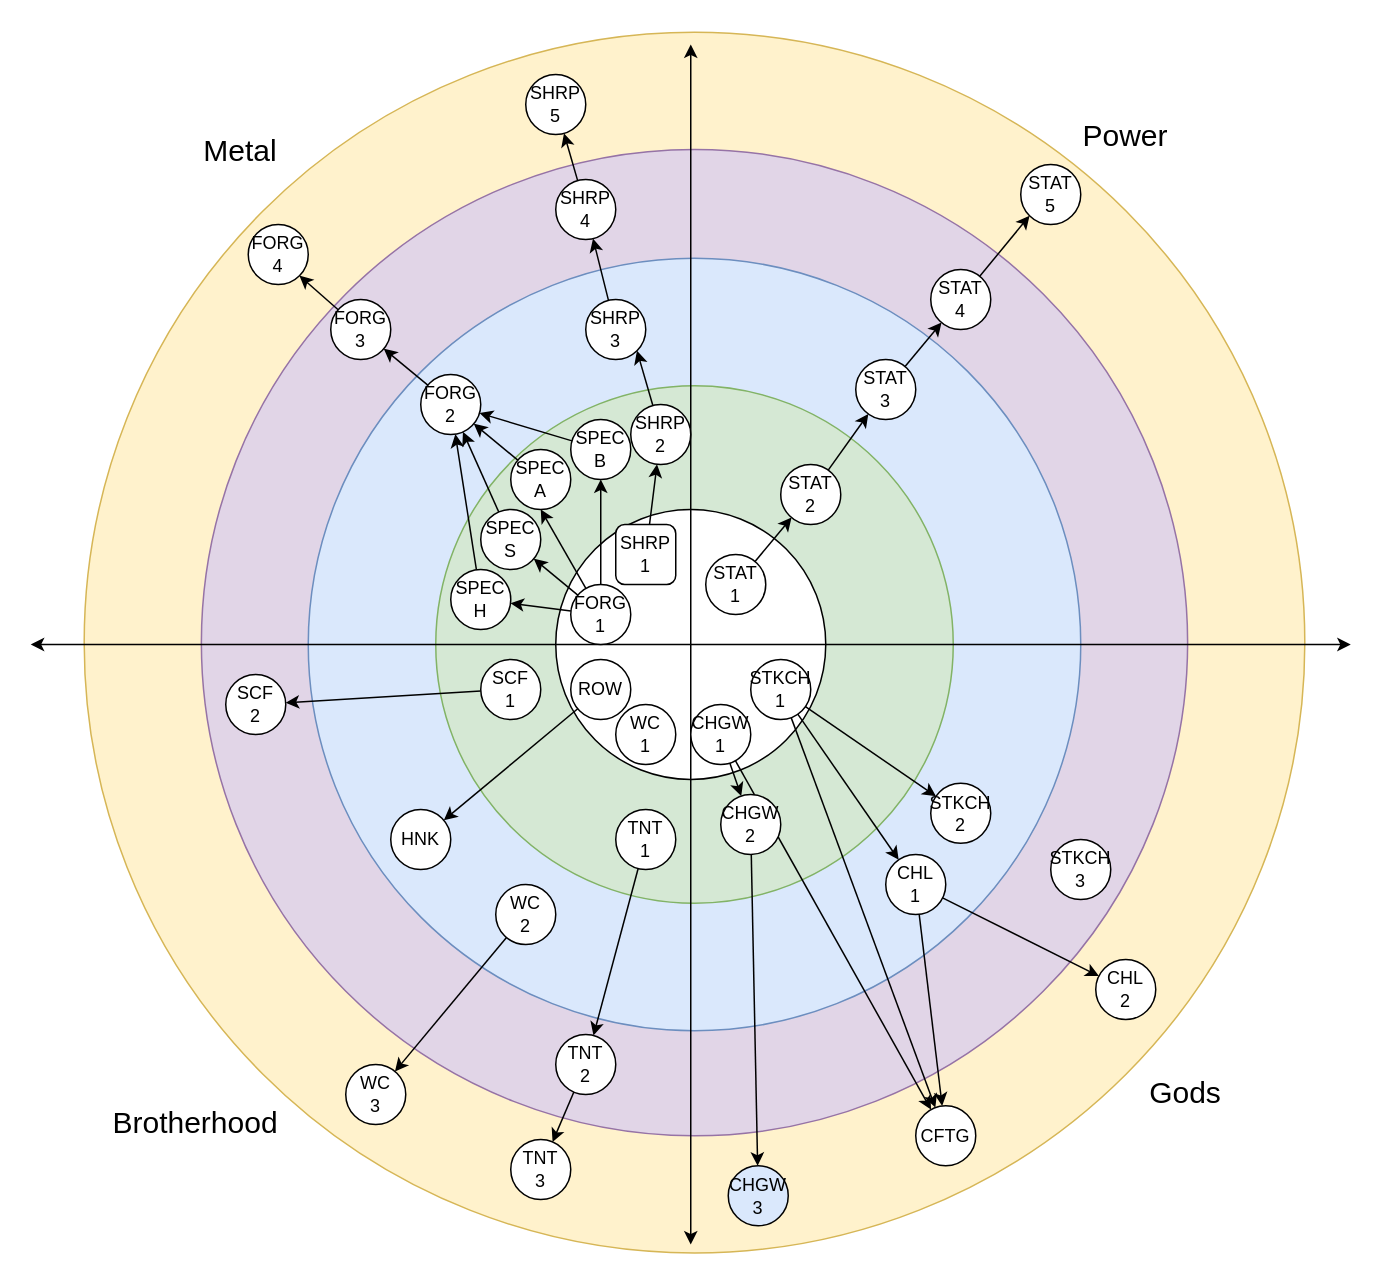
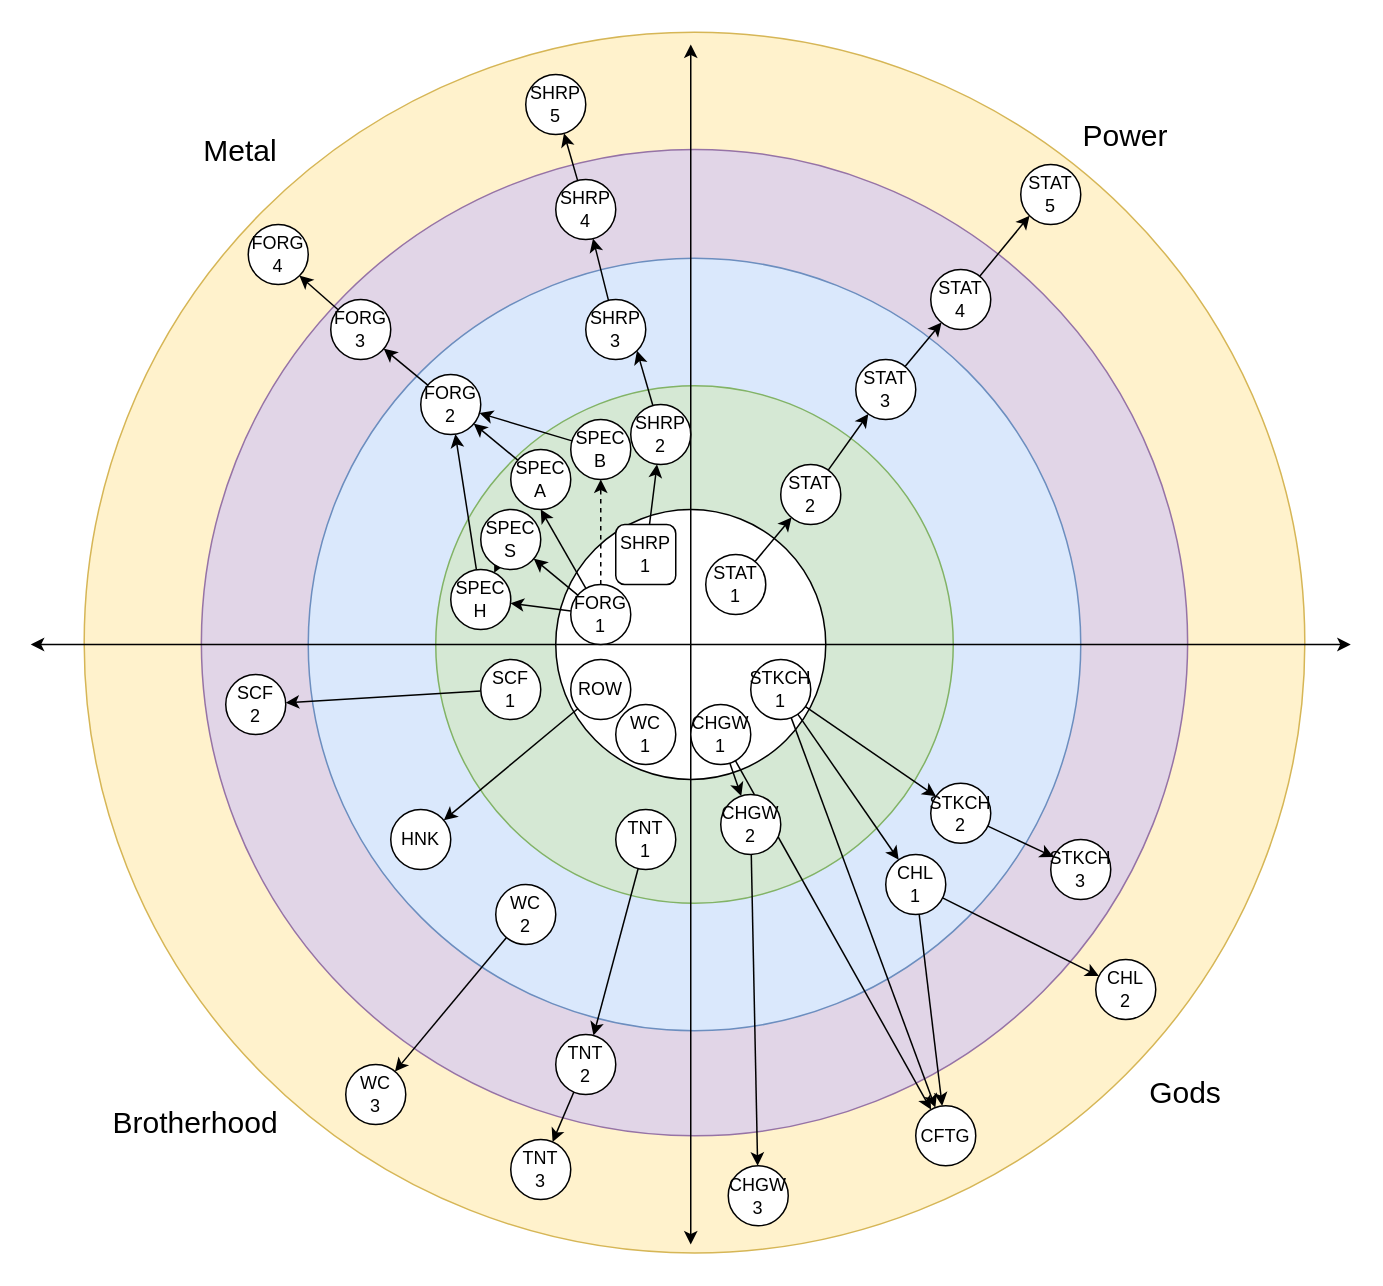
  <mxCell id="0" />
  <mxCell id="1" parent="0" />
  <mxCell id="2" value="" style="ellipse;whiteSpace=wrap;html=1;aspect=fixed;fillColor=#fff2cc;strokeColor=#d6b656;" vertex="1" parent="1"><mxGeometry x="55.63" y="20.88" width="813.75" height="813.75" as="geometry" /></mxCell>
  <mxCell id="3" value="" style="ellipse;whiteSpace=wrap;html=1;aspect=fixed;fillColor=#e1d5e7;strokeColor=#9673a6;" vertex="1" parent="1"><mxGeometry x="133.75" y="99" width="657.5" height="657.5" as="geometry" /></mxCell>
  <mxCell id="4" value="" style="ellipse;whiteSpace=wrap;html=1;aspect=fixed;fillColor=#dae8fc;strokeColor=#6c8ebf;" vertex="1" parent="1"><mxGeometry x="205" y="171.5" width="515" height="515" as="geometry" /></mxCell>
  <mxCell id="5" value="" style="ellipse;whiteSpace=wrap;html=1;aspect=fixed;fillColor=#d5e8d4;strokeColor=#82b366;" vertex="1" parent="1"><mxGeometry x="290" y="256.5" width="345" height="345" as="geometry" /></mxCell>
  <mxCell id="6" value="" style="ellipse;whiteSpace=wrap;html=1;aspect=fixed;" vertex="1" parent="1"><mxGeometry x="370" y="339" width="180" height="180" as="geometry" /></mxCell>
  <mxCell id="7" value="" style="endArrow=classic;html=1;" edge="1" parent="1"><mxGeometry width="50" height="50" relative="1" as="geometry"><mxPoint x="460" y="429" as="sourcePoint" /><mxPoint x="460" y="29" as="targetPoint" /></mxGeometry></mxCell>
  <mxCell id="8" value="" style="endArrow=classic;html=1;" edge="1" parent="1"><mxGeometry width="50" height="50" relative="1" as="geometry"><mxPoint x="460" y="429" as="sourcePoint" /><mxPoint x="900" y="429" as="targetPoint" /></mxGeometry></mxCell>
  <mxCell id="9" value="" style="endArrow=classic;html=1;" edge="1" parent="1"><mxGeometry width="50" height="50" relative="1" as="geometry"><mxPoint x="460" y="429" as="sourcePoint" /><mxPoint x="460" y="829" as="targetPoint" /></mxGeometry></mxCell>
  <mxCell id="10" value="" style="endArrow=classic;html=1;" edge="1" parent="1"><mxGeometry width="50" height="50" relative="1" as="geometry"><mxPoint x="460" y="429" as="sourcePoint" /><mxPoint x="20" y="429" as="targetPoint" /></mxGeometry></mxCell>
  <mxCell id="11" value="" style="endArrow=classic;html=1;" edge="1" parent="1" target="6"><mxGeometry width="50" height="50" relative="1" as="geometry"><mxPoint x="460" y="429" as="sourcePoint" /><mxPoint x="460" y="829" as="targetPoint" /></mxGeometry></mxCell>
  <mxCell id="12" value="Metal" style="text;html=1;strokeColor=none;fillColor=none;align=center;verticalAlign=middle;whiteSpace=wrap;rounded=0;fontSize=20;" vertex="1" parent="1"><mxGeometry x="120" y="69" width="80" height="60" as="geometry" /></mxCell>
  <mxCell id="13" value="Power" style="text;html=1;strokeColor=none;fillColor=none;align=center;verticalAlign=middle;whiteSpace=wrap;rounded=0;fontSize=20;" vertex="1" parent="1"><mxGeometry x="730" y="79" width="40" height="20" as="geometry" /></mxCell>
  <mxCell id="14" value="Brotherhood" style="text;html=1;strokeColor=none;fillColor=none;align=center;verticalAlign=middle;whiteSpace=wrap;rounded=0;fontSize=20;" vertex="1" parent="1"><mxGeometry x="110" y="736.5" width="40" height="20" as="geometry" /></mxCell>
  <mxCell id="15" value="Gods" style="text;html=1;strokeColor=none;fillColor=none;align=center;verticalAlign=middle;whiteSpace=wrap;rounded=0;fontSize=20;" vertex="1" parent="1"><mxGeometry x="770" y="716.5" width="40" height="20" as="geometry" /></mxCell>
  <mxCell id="16" style="edgeStyle=none;rounded=0;orthogonalLoop=1;jettySize=auto;html=1;" edge="1" parent="1" source="17" target="19"><mxGeometry relative="1" as="geometry" /></mxCell>
  <mxCell id="17" value="STAT&lt;br&gt;1" style="ellipse;whiteSpace=wrap;html=1;aspect=fixed;" vertex="1" parent="1"><mxGeometry x="470" y="369" width="40" height="40" as="geometry" /></mxCell>
  <mxCell id="18" style="edgeStyle=none;rounded=0;orthogonalLoop=1;jettySize=auto;html=1;" edge="1" parent="1" source="19" target="21"><mxGeometry relative="1" as="geometry" /></mxCell>
  <mxCell id="19" value="STAT&lt;br&gt;2" style="ellipse;whiteSpace=wrap;html=1;aspect=fixed;" vertex="1" parent="1"><mxGeometry x="520" y="309" width="40" height="40" as="geometry" /></mxCell>
  <mxCell id="20" style="edgeStyle=none;rounded=0;orthogonalLoop=1;jettySize=auto;html=1;" edge="1" parent="1" source="21" target="23"><mxGeometry relative="1" as="geometry" /></mxCell>
  <mxCell id="21" value="STAT&lt;br&gt;3" style="ellipse;whiteSpace=wrap;html=1;aspect=fixed;" vertex="1" parent="1"><mxGeometry x="570" y="239" width="40" height="40" as="geometry" /></mxCell>
  <mxCell id="22" style="edgeStyle=none;rounded=0;orthogonalLoop=1;jettySize=auto;html=1;entryX=0;entryY=1;entryDx=0;entryDy=0;" edge="1" parent="1" source="23" target="24"><mxGeometry relative="1" as="geometry" /></mxCell>
  <mxCell id="23" value="STAT&lt;br&gt;4" style="ellipse;whiteSpace=wrap;html=1;aspect=fixed;" vertex="1" parent="1"><mxGeometry x="620" y="179" width="40" height="40" as="geometry" /></mxCell>
  <mxCell id="24" value="STAT&lt;br&gt;5" style="ellipse;whiteSpace=wrap;html=1;aspect=fixed;" vertex="1" parent="1"><mxGeometry x="680" y="109" width="40" height="40" as="geometry" /></mxCell>
  <mxCell id="25" style="edgeStyle=none;rounded=0;orthogonalLoop=1;jettySize=auto;html=1;entryX=0.5;entryY=1;entryDx=0;entryDy=0;" edge="1" parent="1" source="29" target="33"><mxGeometry relative="1" as="geometry" /></mxCell>
  <mxCell id="26" style="edgeStyle=none;rounded=0;orthogonalLoop=1;jettySize=auto;html=1;" edge="1" parent="1" source="29" target="31"><mxGeometry relative="1" as="geometry" /></mxCell>
  <mxCell id="27" style="edgeStyle=none;rounded=0;orthogonalLoop=1;jettySize=auto;html=1;" edge="1" parent="1" source="29" target="35"><mxGeometry relative="1" as="geometry" /></mxCell>
- <mxCell id="28" style="edgeStyle=none;rounded=0;orthogonalLoop=1;jettySize=auto;html=1;" edge="1" parent="1" source="29" target="39"><mxGeometry relative="1" as="geometry" /></mxCell>
+ <mxCell id="28" style="edgeStyle=none;rounded=0;orthogonalLoop=1;jettySize=auto;html=1;dashed=1;" edge="1" parent="1" source="29" target="39"><mxGeometry relative="1" as="geometry" /></mxCell>
  <mxCell id="29" value="FORG&lt;br&gt;1" style="ellipse;whiteSpace=wrap;html=1;aspect=fixed;" vertex="1" parent="1"><mxGeometry x="380" y="389" width="40" height="40" as="geometry" /></mxCell>
- <mxCell id="30" style="edgeStyle=none;rounded=0;orthogonalLoop=1;jettySize=auto;html=1;" edge="1" parent="1" source="31" target="37"><mxGeometry relative="1" as="geometry" /></mxCell>
+ <mxCell id="30" style="edgeStyle=none;rounded=0;orthogonalLoop=1;jettySize=auto;html=1;" edge="1" parent="1" source="31" target="35"><mxGeometry relative="1" as="geometry" /></mxCell>
  <mxCell id="31" value="SPEC&lt;br&gt;S" style="ellipse;whiteSpace=wrap;html=1;aspect=fixed;" vertex="1" parent="1"><mxGeometry x="320" y="339" width="40" height="40" as="geometry" /></mxCell>
  <mxCell id="32" style="edgeStyle=none;rounded=0;orthogonalLoop=1;jettySize=auto;html=1;" edge="1" parent="1" source="33" target="37"><mxGeometry relative="1" as="geometry" /></mxCell>
  <mxCell id="33" value="SPEC&lt;br&gt;A" style="ellipse;whiteSpace=wrap;html=1;aspect=fixed;" vertex="1" parent="1"><mxGeometry x="340" y="299" width="40" height="40" as="geometry" /></mxCell>
  <mxCell id="34" style="edgeStyle=none;rounded=0;orthogonalLoop=1;jettySize=auto;html=1;" edge="1" parent="1" source="35" target="37"><mxGeometry relative="1" as="geometry" /></mxCell>
  <mxCell id="35" value="SPEC&lt;br&gt;H" style="ellipse;whiteSpace=wrap;html=1;aspect=fixed;" vertex="1" parent="1"><mxGeometry x="300" y="379" width="40" height="40" as="geometry" /></mxCell>
  <mxCell id="36" style="edgeStyle=none;rounded=0;orthogonalLoop=1;jettySize=auto;html=1;fontSize=20;" edge="1" parent="1" source="37" target="45"><mxGeometry relative="1" as="geometry" /></mxCell>
  <mxCell id="37" value="FORG&lt;br&gt;2" style="ellipse;whiteSpace=wrap;html=1;aspect=fixed;" vertex="1" parent="1"><mxGeometry x="280" y="249" width="40" height="40" as="geometry" /></mxCell>
  <mxCell id="38" style="edgeStyle=none;rounded=0;orthogonalLoop=1;jettySize=auto;html=1;" edge="1" parent="1" source="39" target="37"><mxGeometry relative="1" as="geometry" /></mxCell>
  <mxCell id="39" value="SPEC&lt;br&gt;B" style="ellipse;whiteSpace=wrap;html=1;aspect=fixed;" vertex="1" parent="1"><mxGeometry x="380" y="279" width="40" height="40" as="geometry" /></mxCell>
  <mxCell id="40" style="edgeStyle=none;rounded=0;orthogonalLoop=1;jettySize=auto;html=1;fontSize=20;" edge="1" parent="1" source="41" target="43"><mxGeometry relative="1" as="geometry" /></mxCell>
  <mxCell id="41" value="SHRP&lt;br&gt;1" style="whiteSpace=wrap;html=1;aspect=fixed;rounded=1;" vertex="1" parent="1"><mxGeometry x="410" y="349" width="40" height="40" as="geometry" /></mxCell>
  <mxCell id="42" style="edgeStyle=none;rounded=0;orthogonalLoop=1;jettySize=auto;html=1;entryX=1;entryY=1;entryDx=0;entryDy=0;fontSize=20;" edge="1" parent="1" source="43" target="48"><mxGeometry relative="1" as="geometry" /></mxCell>
  <mxCell id="43" value="SHRP&lt;br&gt;2" style="ellipse;whiteSpace=wrap;html=1;aspect=fixed;" vertex="1" parent="1"><mxGeometry x="420" y="269" width="40" height="40" as="geometry" /></mxCell>
  <mxCell id="44" style="edgeStyle=none;rounded=0;orthogonalLoop=1;jettySize=auto;html=1;entryX=1;entryY=1;entryDx=0;entryDy=0;fontSize=20;" edge="1" parent="1" source="45" target="46"><mxGeometry relative="1" as="geometry" /></mxCell>
  <mxCell id="45" value="FORG&lt;br&gt;3" style="ellipse;whiteSpace=wrap;html=1;aspect=fixed;" vertex="1" parent="1"><mxGeometry x="220" y="199" width="40" height="40" as="geometry" /></mxCell>
  <mxCell id="46" value="FORG&lt;br&gt;4" style="ellipse;whiteSpace=wrap;html=1;aspect=fixed;" vertex="1" parent="1"><mxGeometry x="165" y="149" width="40" height="40" as="geometry" /></mxCell>
  <mxCell id="47" style="edgeStyle=none;rounded=0;orthogonalLoop=1;jettySize=auto;html=1;fontSize=20;" edge="1" parent="1" source="48" target="50"><mxGeometry relative="1" as="geometry" /></mxCell>
  <mxCell id="48" value="SHRP&lt;br&gt;3" style="ellipse;whiteSpace=wrap;html=1;aspect=fixed;" vertex="1" parent="1"><mxGeometry x="390" y="199" width="40" height="40" as="geometry" /></mxCell>
  <mxCell id="49" style="edgeStyle=none;rounded=0;orthogonalLoop=1;jettySize=auto;html=1;fontSize=20;" edge="1" parent="1" source="50" target="51"><mxGeometry relative="1" as="geometry" /></mxCell>
  <mxCell id="50" value="SHRP&lt;br&gt;4" style="ellipse;whiteSpace=wrap;html=1;aspect=fixed;" vertex="1" parent="1"><mxGeometry x="370" y="119" width="40" height="40" as="geometry" /></mxCell>
  <mxCell id="51" value="SHRP&lt;br&gt;5" style="ellipse;whiteSpace=wrap;html=1;aspect=fixed;" vertex="1" parent="1"><mxGeometry x="350" y="49" width="40" height="40" as="geometry" /></mxCell>
  <mxCell id="52" style="edgeStyle=none;rounded=0;orthogonalLoop=1;jettySize=auto;html=1;fontSize=20;" edge="1" parent="1" source="53" target="61"><mxGeometry relative="1" as="geometry" /></mxCell>
  <mxCell id="53" value="ROW" style="ellipse;whiteSpace=wrap;html=1;aspect=fixed;" vertex="1" parent="1"><mxGeometry x="380" y="439" width="40" height="40" as="geometry" /></mxCell>
  <mxCell id="54" value="WC&lt;br&gt;1" style="ellipse;whiteSpace=wrap;html=1;aspect=fixed;" vertex="1" parent="1"><mxGeometry x="410" y="469" width="40" height="40" as="geometry" /></mxCell>
  <mxCell id="55" style="edgeStyle=none;rounded=0;orthogonalLoop=1;jettySize=auto;html=1;fontSize=20;" edge="1" parent="1" source="56" target="57"><mxGeometry relative="1" as="geometry" /></mxCell>
  <mxCell id="56" value="WC&lt;br&gt;2" style="ellipse;whiteSpace=wrap;html=1;aspect=fixed;" vertex="1" parent="1"><mxGeometry x="330" y="589" width="40" height="40" as="geometry" /></mxCell>
  <mxCell id="57" value="WC&lt;br&gt;3" style="ellipse;whiteSpace=wrap;html=1;aspect=fixed;" vertex="1" parent="1"><mxGeometry x="230" y="709" width="40" height="40" as="geometry" /></mxCell>
  <mxCell id="58" style="edgeStyle=none;rounded=0;orthogonalLoop=1;jettySize=auto;html=1;fontSize=20;" edge="1" parent="1" source="59" target="60"><mxGeometry relative="1" as="geometry" /></mxCell>
  <mxCell id="59" value="SCF&lt;br&gt;1" style="ellipse;whiteSpace=wrap;html=1;aspect=fixed;" vertex="1" parent="1"><mxGeometry x="320" y="439" width="40" height="40" as="geometry" /></mxCell>
  <mxCell id="60" value="SCF&lt;br&gt;2" style="ellipse;whiteSpace=wrap;html=1;aspect=fixed;" vertex="1" parent="1"><mxGeometry x="150" y="449" width="40" height="40" as="geometry" /></mxCell>
  <mxCell id="61" value="HNK" style="ellipse;whiteSpace=wrap;html=1;aspect=fixed;" vertex="1" parent="1"><mxGeometry x="260" y="539" width="40" height="40" as="geometry" /></mxCell>
  <mxCell id="62" style="edgeStyle=none;rounded=0;orthogonalLoop=1;jettySize=auto;html=1;fontSize=20;" edge="1" parent="1" source="63" target="65"><mxGeometry relative="1" as="geometry" /></mxCell>
  <mxCell id="63" value="TNT&lt;br&gt;1" style="ellipse;whiteSpace=wrap;html=1;aspect=fixed;" vertex="1" parent="1"><mxGeometry x="410" y="539" width="40" height="40" as="geometry" /></mxCell>
  <mxCell id="64" style="edgeStyle=none;rounded=0;orthogonalLoop=1;jettySize=auto;html=1;fontSize=20;" edge="1" parent="1" source="65" target="66"><mxGeometry relative="1" as="geometry" /></mxCell>
  <mxCell id="65" value="TNT&lt;br&gt;2" style="ellipse;whiteSpace=wrap;html=1;aspect=fixed;" vertex="1" parent="1"><mxGeometry x="370" y="689" width="40" height="40" as="geometry" /></mxCell>
  <mxCell id="66" value="TNT&lt;br&gt;3" style="ellipse;whiteSpace=wrap;html=1;aspect=fixed;" vertex="1" parent="1"><mxGeometry x="340" y="759" width="40" height="40" as="geometry" /></mxCell>
  <mxCell id="67" value="CFTG" style="ellipse;whiteSpace=wrap;html=1;aspect=fixed;" vertex="1" parent="1"><mxGeometry x="610" y="736.5" width="40" height="40" as="geometry" /></mxCell>
  <mxCell id="68" style="edgeStyle=none;rounded=0;orthogonalLoop=1;jettySize=auto;html=1;fontSize=20;" edge="1" parent="1" source="70" target="79"><mxGeometry relative="1" as="geometry" /></mxCell>
  <mxCell id="69" style="edgeStyle=none;rounded=0;orthogonalLoop=1;jettySize=auto;html=1;fontSize=20;" edge="1" parent="1" source="70" target="67"><mxGeometry relative="1" as="geometry" /></mxCell>
  <mxCell id="70" value="CHGW&lt;br&gt;1" style="ellipse;whiteSpace=wrap;html=1;aspect=fixed;direction=south;" vertex="1" parent="1"><mxGeometry x="460" y="469" width="40" height="40" as="geometry" /></mxCell>
  <mxCell id="71" style="edgeStyle=none;rounded=0;orthogonalLoop=1;jettySize=auto;html=1;fontSize=20;" edge="1" parent="1" source="74" target="76"><mxGeometry relative="1" as="geometry" /></mxCell>
  <mxCell id="72" style="edgeStyle=none;rounded=0;orthogonalLoop=1;jettySize=auto;html=1;fontSize=20;" edge="1" parent="1" source="74" target="83"><mxGeometry relative="1" as="geometry" /></mxCell>
  <mxCell id="73" style="edgeStyle=none;rounded=0;orthogonalLoop=1;jettySize=auto;html=1;fontSize=20;" edge="1" parent="1" source="74" target="67"><mxGeometry relative="1" as="geometry" /></mxCell>
  <mxCell id="74" value="STKCH&lt;br&gt;1" style="ellipse;whiteSpace=wrap;html=1;aspect=fixed;direction=south;" vertex="1" parent="1"><mxGeometry x="500" y="439" width="40" height="40" as="geometry" /></mxCell>
+ <mxCell id="75" style="edgeStyle=none;rounded=0;orthogonalLoop=1;jettySize=auto;html=1;fontSize=20;" edge="1" parent="1" source="76" target="77"><mxGeometry relative="1" as="geometry" /></mxCell>
  <mxCell id="76" value="STKCH&lt;br&gt;2" style="ellipse;whiteSpace=wrap;html=1;aspect=fixed;direction=south;" vertex="1" parent="1"><mxGeometry x="620" y="521.5" width="40" height="40" as="geometry" /></mxCell>
  <mxCell id="77" value="STKCH&lt;br&gt;3" style="ellipse;whiteSpace=wrap;html=1;aspect=fixed;direction=south;" vertex="1" parent="1"><mxGeometry x="700" y="559" width="40" height="40" as="geometry" /></mxCell>
  <mxCell id="78" style="edgeStyle=none;rounded=0;orthogonalLoop=1;jettySize=auto;html=1;fontSize=20;" edge="1" parent="1" source="79" target="80"><mxGeometry relative="1" as="geometry" /></mxCell>
  <mxCell id="79" value="CHGW&lt;br&gt;2" style="ellipse;whiteSpace=wrap;html=1;aspect=fixed;direction=south;" vertex="1" parent="1"><mxGeometry x="480" y="529" width="40" height="40" as="geometry" /></mxCell>
- <mxCell id="80" value="CHGW&lt;br&gt;3" style="ellipse;whiteSpace=wrap;html=1;aspect=fixed;direction=south;fillColor=#dae8fc;" vertex="1" parent="1"><mxGeometry x="485" y="776.5" width="40" height="40" as="geometry" /></mxCell>
+ <mxCell id="80" value="CHGW&lt;br&gt;3" style="ellipse;whiteSpace=wrap;html=1;aspect=fixed;direction=south;" vertex="1" parent="1"><mxGeometry x="485" y="776.5" width="40" height="40" as="geometry" /></mxCell>
  <mxCell id="81" style="edgeStyle=none;rounded=0;orthogonalLoop=1;jettySize=auto;html=1;fontSize=20;" edge="1" parent="1" source="83" target="84"><mxGeometry relative="1" as="geometry" /></mxCell>
  <mxCell id="82" style="edgeStyle=none;rounded=0;orthogonalLoop=1;jettySize=auto;html=1;fontSize=20;" edge="1" parent="1" source="83" target="67"><mxGeometry relative="1" as="geometry" /></mxCell>
  <mxCell id="83" value="CHL&lt;br&gt;1" style="ellipse;whiteSpace=wrap;html=1;aspect=fixed;direction=south;" vertex="1" parent="1"><mxGeometry x="590" y="569" width="40" height="40" as="geometry" /></mxCell>
  <mxCell id="84" value="CHL&lt;br&gt;2" style="ellipse;whiteSpace=wrap;html=1;aspect=fixed;direction=south;" vertex="1" parent="1"><mxGeometry x="730" y="639" width="40" height="40" as="geometry" /></mxCell>
